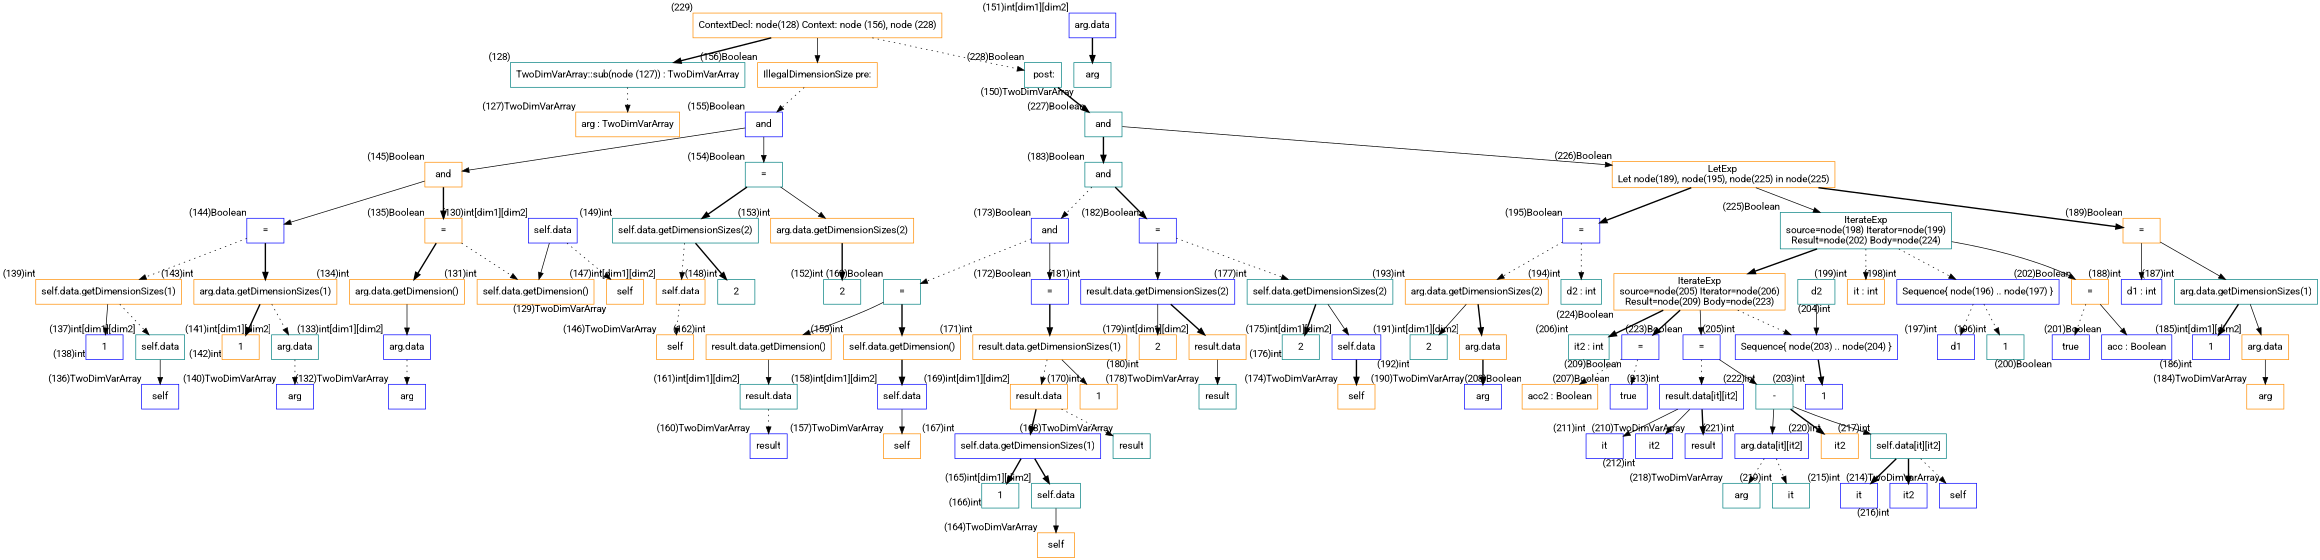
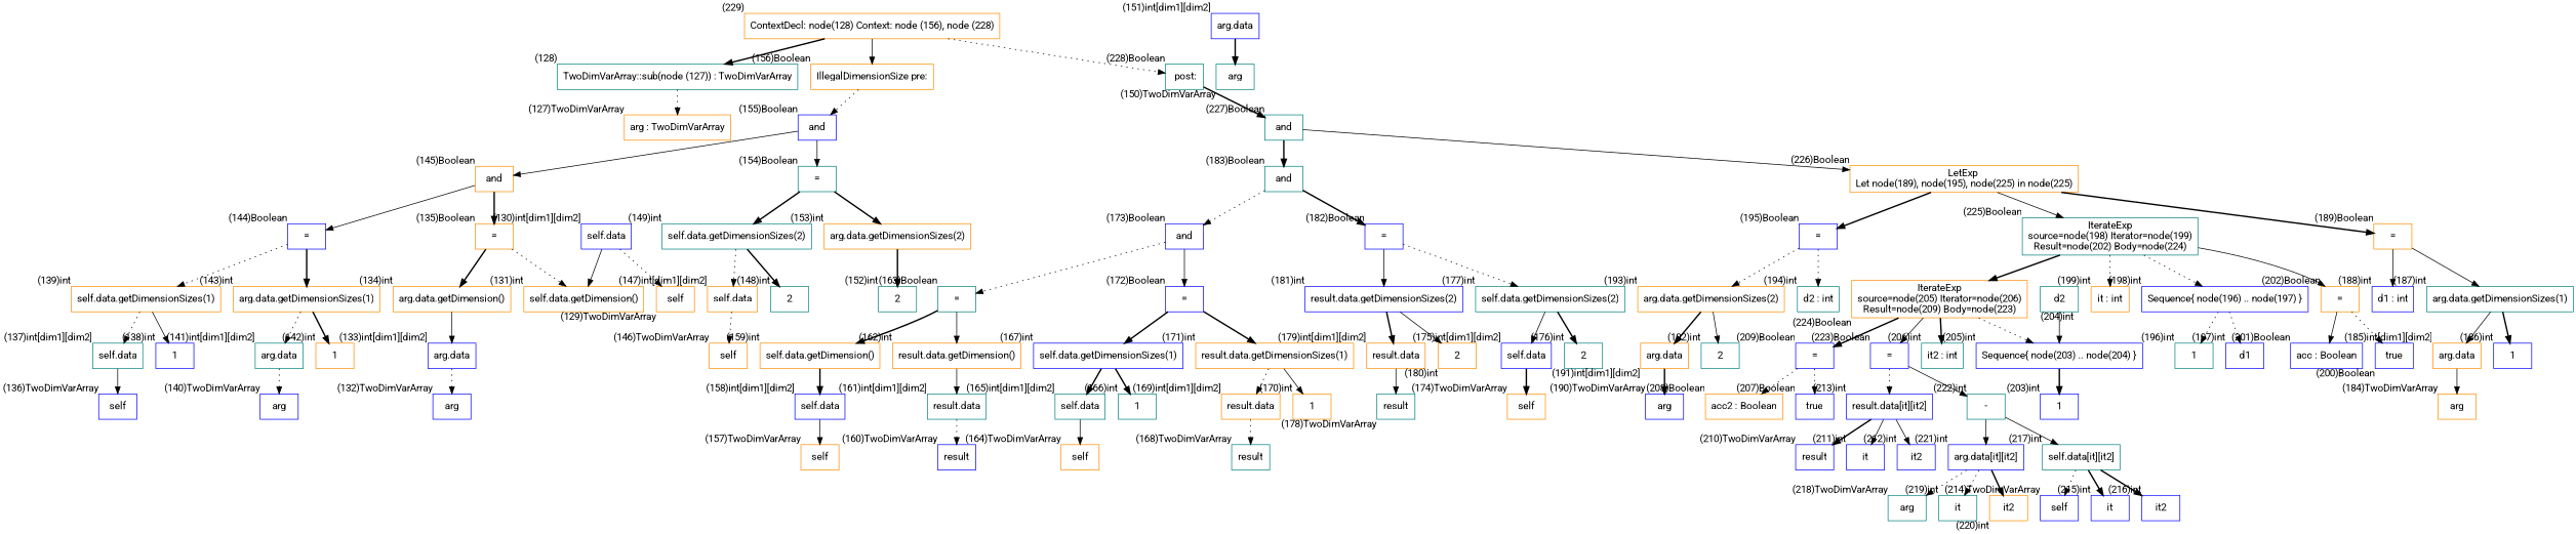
  digraph {
    fontname=Roboto
    node [color=blue fontname=Roboto shape=box]
    edge [fontname=Roboto style=bold]
    n1 [color=darkorange label="ContextDecl: node(128) Context: node (156), node (228)" xlabel="(229)"]
    n2 [color=teal label="TwoDimVarArray::sub(node (127)) : TwoDimVarArray" xlabel="(128)"]
    n3 [color=darkorange label="IllegalDimensionSize pre:" xlabel="(156)Boolean"]
    n4 [color=teal label=" post:" xlabel="(228)Boolean"]
    n5 [color=darkorange label="arg : TwoDimVarArray" xlabel="(127)TwoDimVarArray"]
    n6 [label=and xlabel="(155)Boolean"]
    n7 [color=teal label=and xlabel="(227)Boolean"]
    n8 [color=darkorange label=and xlabel="(145)Boolean"]
    n9 [color=teal label="=" xlabel="(154)Boolean"]
    n10 [color=teal label=and xlabel="(183)Boolean"]
    n11 [color=darkorange label="LetExp \nLet node(189), node(195), node(225) in node(225)" xlabel="(226)Boolean"]
    n12 [color=darkorange label="=" xlabel="(135)Boolean"]
    n13 [label="=" xlabel="(144)Boolean"]
    n14 [color=teal label="self.data.getDimensionSizes(2)" xlabel="(149)int"]
    n15 [color=darkorange label="arg.data.getDimensionSizes(2)" xlabel="(153)int"]
    n16 [label=and xlabel="(173)Boolean"]
    n17 [label="=" xlabel="(182)Boolean"]
    n18 [color=darkorange label="=" xlabel="(189)Boolean"]
    n19 [label="=" xlabel="(195)Boolean"]
    n20 [color=teal label="IterateExp\nsource=node(198) Iterator=node(199)\nResult=node(202) Body=node(224)" xlabel="(225)Boolean"]
    n21 [color=darkorange label="self.data.getDimension()" xlabel="(131)int"]
    n22 [color=darkorange label="arg.data.getDimension()" xlabel="(134)int"]
    n23 [color=darkorange label="self.data.getDimensionSizes(1)" xlabel="(139)int"]
    n24 [color=darkorange label="arg.data.getDimensionSizes(1)" xlabel="(143)int"]
    n25 [color=darkorange label="self.data" xlabel="(147)int[dim1][dim2]"]
    n26 [color=teal label=2 xlabel="(148)int"]
    n27 [color=teal label=2 xlabel="(152)int"]
    n28 [color=teal label="=" xlabel="(163)Boolean"]
    n29 [label="=" xlabel="(172)Boolean"]
    n30 [color=teal label="self.data.getDimensionSizes(2)" xlabel="(177)int"]
    n31 [label="result.data.getDimensionSizes(2)" xlabel="(181)int"]
    n32 [label="d1 : int" xlabel="(188)int"]
    n33 [color=teal label="arg.data.getDimensionSizes(1)" xlabel="(187)int"]
    n34 [color=teal label="d2 : int" xlabel="(194)int"]
    n35 [color=darkorange label="arg.data.getDimensionSizes(2)" xlabel="(193)int"]
    n36 [label="Sequence{ node(196) .. node(197) }" xlabel="(198)int"]
    n37 [color=darkorange label="it : int" xlabel="(199)int"]
    n38 [color=darkorange label="=" xlabel="(202)Boolean"]
    n39 [color=darkorange label="IterateExp\nsource=node(205) Iterator=node(206)\nResult=node(209) Body=node(223)" xlabel="(224)Boolean"]
    n40 [label="arg.data" xlabel="(133)int[dim1][dim2]"]
    n41 [color=teal label="self.data" xlabel="(137)int[dim1][dim2]"]
    n42 [label=1 xlabel="(138)int"]
    n43 [color=teal label="arg.data" xlabel="(141)int[dim1][dim2]"]
    n44 [color=darkorange label=1 xlabel="(142)int"]
    n45 [color=darkorange label=self xlabel="(146)TwoDimVarArray"]
    n46 [label="arg.data" xlabel="(151)int[dim1][dim2]"]
    n47 [color=teal label=arg xlabel="(150)TwoDimVarArray"]
    n48 [color=darkorange label="self.data.getDimension()" xlabel="(159)int"]
    n49 [color=darkorange label="result.data.getDimension()" xlabel="(162)int"]
    n50 [label="self.data.getDimensionSizes(1)" xlabel="(167)int"]
    n51 [color=darkorange label="result.data.getDimensionSizes(1)" xlabel="(171)int"]
    n52 [label="self.data" xlabel="(175)int[dim1][dim2]"]
    n53 [color=teal label=2 xlabel="(176)int"]
    n54 [color=darkorange label="result.data" xlabel="(179)int[dim1][dim2]"]
    n55 [color=darkorange label=2 xlabel="(180)int"]
    n56 [color=darkorange label="arg.data" xlabel="(185)int[dim1][dim2]"]
    n57 [label=1 xlabel="(186)int"]
    n58 [color=darkorange label="arg.data" xlabel="(191)int[dim1][dim2]"]
    n59 [color=teal label=2 xlabel="(192)int"]
    n60 [color=teal label=1 xlabel="(196)int"]
    n61 [label=d1 xlabel="(197)int"]
    n62 [label="acc : Boolean" xlabel="(201)Boolean"]
    n63 [label=true xlabel="(200)Boolean"]
    n64 [label="Sequence{ node(203) .. node(204) }" xlabel="(205)int"]
    n65 [color=teal label="it2 : int" xlabel="(206)int"]
    n66 [label="=" xlabel="(209)Boolean"]
    n67 [label="=" xlabel="(223)Boolean"]
    n68 [label="self.data" xlabel="(130)int[dim1][dim2]"]
    n69 [color=darkorange label=self xlabel="(129)TwoDimVarArray"]
    n70 [label=arg xlabel="(132)TwoDimVarArray"]
    n71 [label=self xlabel="(136)TwoDimVarArray"]
    n72 [label=arg xlabel="(140)TwoDimVarArray"]
    n73 [label="self.data" xlabel="(158)int[dim1][dim2]"]
    n74 [color=teal label="result.data" xlabel="(161)int[dim1][dim2]"]
    n75 [color=teal label="self.data" xlabel="(165)int[dim1][dim2]"]
    n76 [color=teal label=1 xlabel="(166)int"]
    n77 [color=darkorange label="result.data" xlabel="(169)int[dim1][dim2]"]
    n78 [color=darkorange label=1 xlabel="(170)int"]
    n79 [color=darkorange label=self xlabel="(174)TwoDimVarArray"]
    n80 [color=teal label=result xlabel="(178)TwoDimVarArray"]
    n81 [color=darkorange label=arg xlabel="(184)TwoDimVarArray"]
    n82 [label=arg xlabel="(190)TwoDimVarArray"]
    n83 [label=1 xlabel="(203)int"]
    n84 [color=darkorange label="acc2 : Boolean" xlabel="(208)Boolean"]
    n85 [label=true xlabel="(207)Boolean"]
    n86 [label="result.data[it][it2]" xlabel="(213)int"]
    n87 [color=teal label="-" xlabel="(222)int"]
    n88 [color=darkorange label=self xlabel="(157)TwoDimVarArray"]
    n89 [label=result xlabel="(160)TwoDimVarArray"]
    n90 [color=darkorange label=self xlabel="(164)TwoDimVarArray"]
    n91 [color=teal label=result xlabel="(168)TwoDimVarArray"]
    n92 [color=teal label=d2 xlabel="(204)int"]
    n93 [label=result xlabel="(210)TwoDimVarArray"]
    n94 [label=it xlabel="(211)int"]
    n95 [label=it2 xlabel="(212)int"]
    n96 [color=teal label="self.data[it][it2]" xlabel="(217)int"]
    n97 [label="arg.data[it][it2]" xlabel="(221)int"]
    n98 [label=self xlabel="(214)TwoDimVarArray"]
    n99 [label=it xlabel="(215)int"]
    n100 [label=it2 xlabel="(216)int"]
    n101 [color=teal label=arg xlabel="(218)TwoDimVarArray"]
    n102 [color=teal label=it xlabel="(219)int"]
    n103 [color=darkorange label=it2 xlabel="(220)int"]
    n1 -> n2
    n1 -> n3 [style=solid]
    n1 -> n4 [style=dotted]
    n2 -> n5 [style=dotted]
    n3 -> n6 [style=dotted]
    n4 -> n7
    n6 -> n8 [style=solid]
    n6 -> n9 [style=solid]
    n7 -> n10
    n7 -> n11 [style=solid]
    n8 -> n12
    n8 -> n13 [style=solid]
    n9 -> n14
-   n9 -> n15 [style=solid]
+   n9 -> n15
    n10 -> n16 [style=dotted]
    n10 -> n17
    n11 -> n18
    n11 -> n19
    n11 -> n20 [style=solid]
    n12 -> n21 [style=dotted]
    n12 -> n22
    n13 -> n23 [style=dotted]
    n13 -> n24
    n14 -> n25 [style=dotted]
    n14 -> n26
    n15 -> n27
    n16 -> n28 [style=dotted]
    n16 -> n29 [style=solid]
    n17 -> n30 [style=dotted]
    n17 -> n31 [style=solid]
    n18 -> n32 [style=solid]
    n18 -> n33 [style=solid]
    n19 -> n34 [style=dotted]
    n19 -> n35 [style=dotted]
    n20 -> n36 [style=dotted]
    n20 -> n37 [style=dotted]
    n20 -> n38 [style=solid]
    n20 -> n39
    n22 -> n40 [style=solid]
    n23 -> n41 [style=dotted]
    n23 -> n42 [style=solid]
    n24 -> n43 [style=dotted]
    n24 -> n44
    n25 -> n45 [style=dotted]
    n28 -> n48
    n28 -> n49 [style=solid]
-   n77 -> n50
+   n29 -> n50
    n29 -> n51
    n30 -> n52 [style=solid]
    n30 -> n53
    n31 -> n54
    n31 -> n55 [style=solid]
    n33 -> n56 [style=solid]
    n33 -> n57
    n35 -> n58
    n35 -> n59 [style=solid]
    n36 -> n60 [style=dotted]
    n36 -> n61 [style=dotted]
    n38 -> n62 [style=solid]
    n38 -> n63 [style=dotted]
    n39 -> n64 [style=dotted]
    n39 -> n65
    n39 -> n66
    n39 -> n67 [style=solid]
    n40 -> n70 [style=dotted]
    n41 -> n71 [style=solid]
    n43 -> n72 [style=dotted]
    n46 -> n47
    n48 -> n73
    n49 -> n74 [style=solid]
    n50 -> n75
    n50 -> n76
    n51 -> n77 [style=dotted]
    n51 -> n78 [style=solid]
    n52 -> n79
    n54 -> n80 [style=solid]
    n56 -> n81 [style=solid]
    n58 -> n82
    n64 -> n83
    n66 -> n84 [style=dotted]
    n66 -> n85 [style=dotted]
    n67 -> n86 [style=dotted]
    n67 -> n87 [style=solid]
    n68 -> n21 [style=solid]
    n68 -> n69 [style=dotted]
    n73 -> n88 [style=solid]
    n74 -> n89 [style=dotted]
    n75 -> n90 [style=solid]
    n77 -> n91 [style=dotted]
    n86 -> n93
    n86 -> n94 [style=solid]
    n86 -> n95 [style=solid]
    n87 -> n96 [style=solid]
    n87 -> n97 [style=solid]
    n92 -> n64 [style=solid]
    n96 -> n98 [style=dotted]
    n96 -> n99
    n96 -> n100
    n97 -> n101 [style=dotted]
    n97 -> n102 [style=dotted]
-   n87 -> n103
+   n97 -> n103
  }
